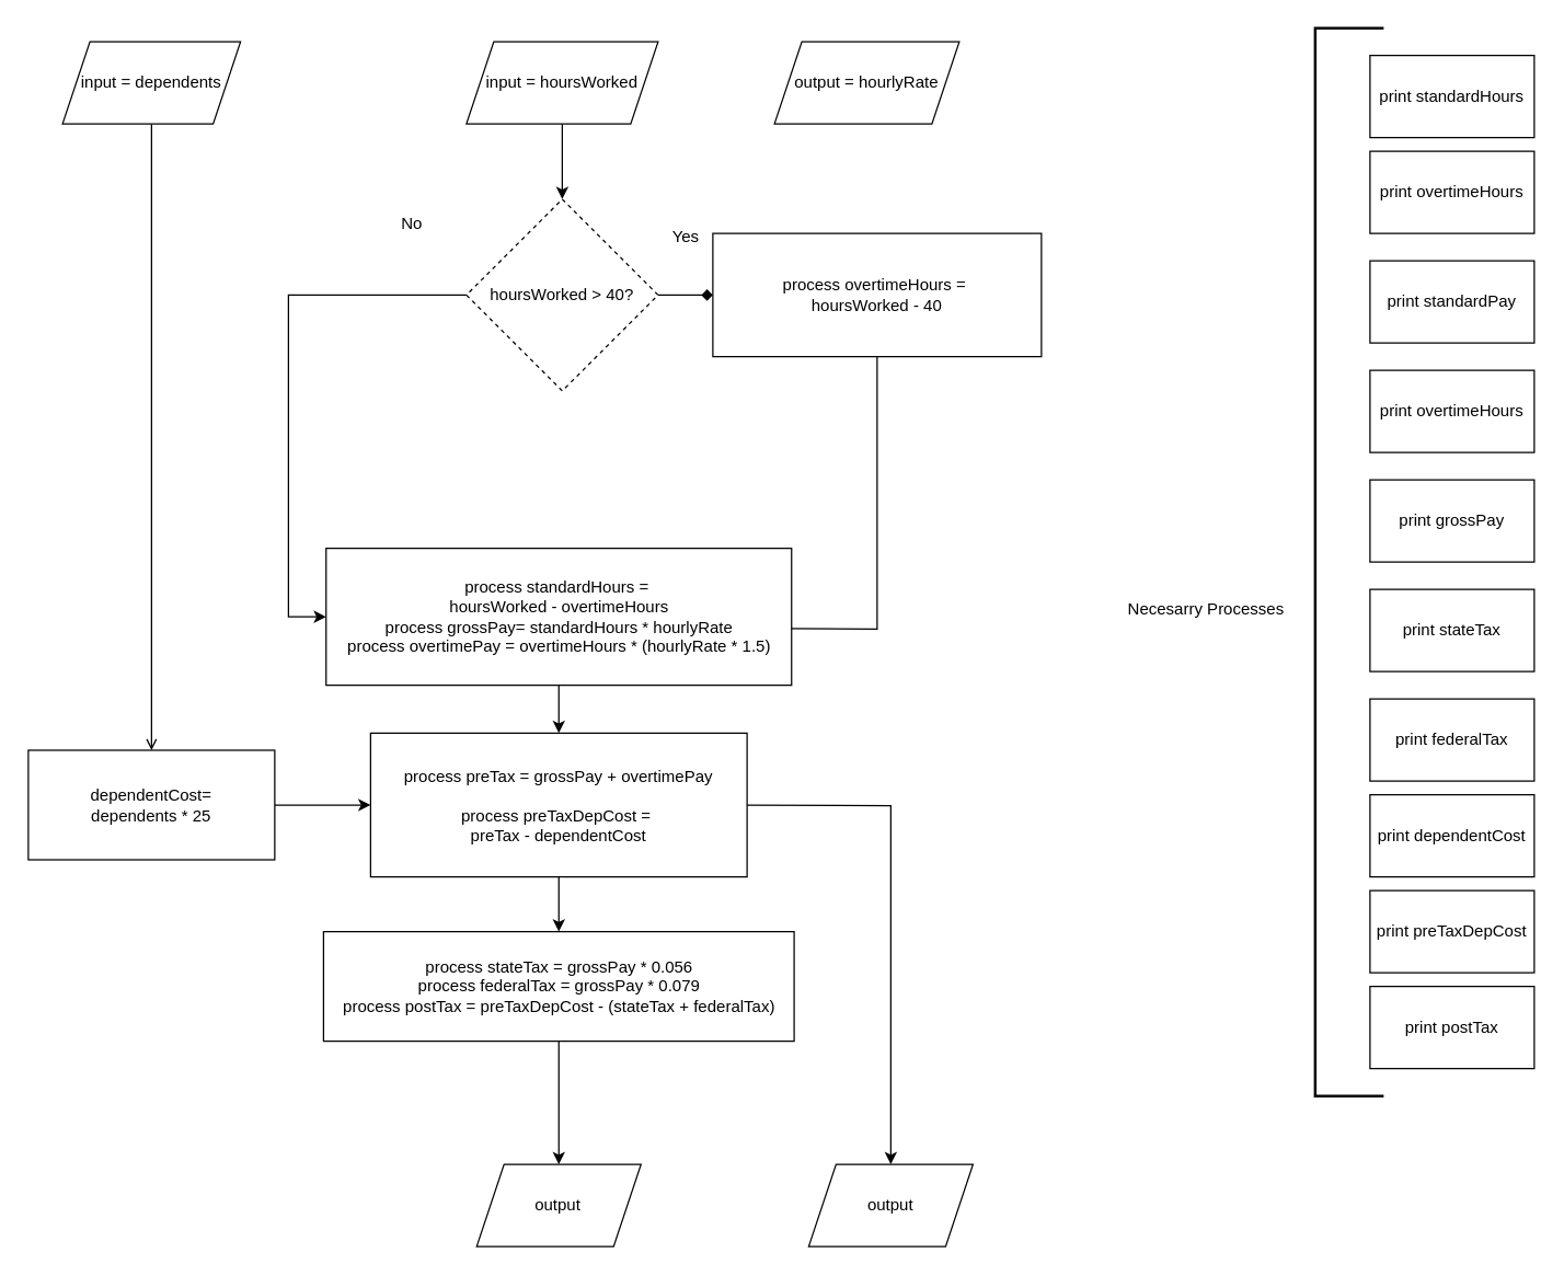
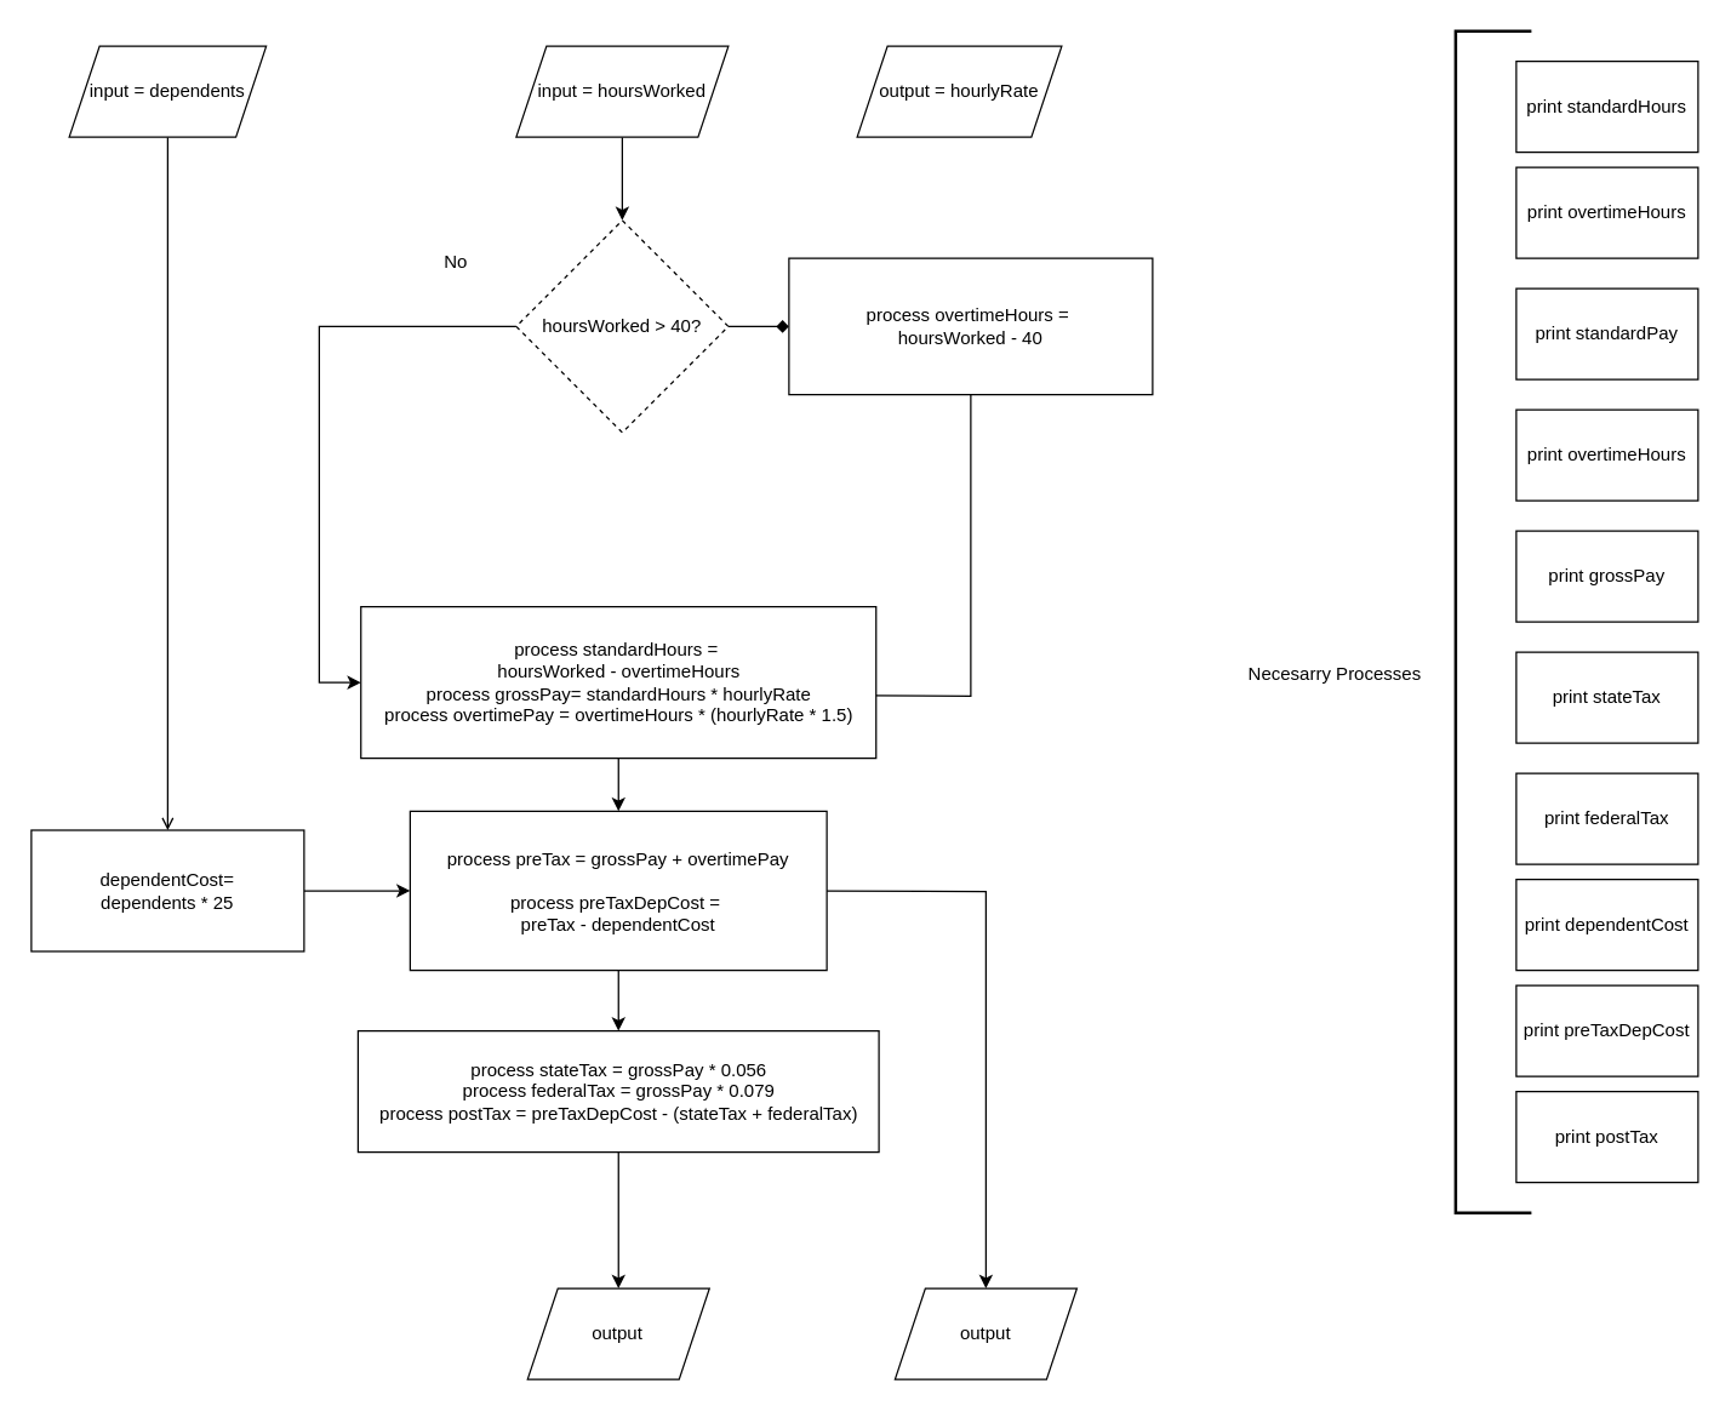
  <mxCell id="0" />
  <mxCell id="1" parent="0" />
  <mxCell id="2" value="" style="edgeStyle=orthogonalEdgeStyle;rounded=0;orthogonalLoop=1;jettySize=auto;html=1;exitX=0.5;exitY=1;exitDx=0;exitDy=0;entryX=0.5;entryY=0;entryDx=0;entryDy=0;endArrow=open;" edge="1" parent="1" source="3" target="29"><mxGeometry relative="1" as="geometry"><mxPoint x="-100" y="140" as="targetPoint" /></mxGeometry></mxCell>
  <mxCell id="3" value="input = dependents" style="rounded=0;whiteSpace=wrap;html=1;shape=parallelogram;perimeter=parallelogramPerimeter;fixedSize=1;" vertex="1" parent="1"><mxGeometry x="45" y="30" width="130" height="60" as="geometry" /></mxCell>
  <mxCell id="4" value="" style="edgeStyle=orthogonalEdgeStyle;rounded=0;orthogonalLoop=1;jettySize=auto;html=1;" edge="1" parent="1" source="5" target="20"><mxGeometry relative="1" as="geometry" /></mxCell>
  <mxCell id="5" value="input = hoursWorked" style="rounded=0;whiteSpace=wrap;html=1;shape=parallelogram;perimeter=parallelogramPerimeter;fixedSize=1;" vertex="1" parent="1"><mxGeometry x="340" y="30" width="140" height="60" as="geometry" /></mxCell>
  <mxCell id="6" value="output = hourlyRate" style="rounded=0;whiteSpace=wrap;html=1;shape=parallelogram;perimeter=parallelogramPerimeter;fixedSize=1;" vertex="1" parent="1"><mxGeometry x="565" y="30" width="135" height="60" as="geometry" /></mxCell>
  <mxCell id="7" value="print federalTax" style="rounded=0;whiteSpace=wrap;html=1;" vertex="1" parent="1"><mxGeometry x="1000" y="510" width="120" height="60" as="geometry" /></mxCell>
  <mxCell id="8" value="print stateTax" style="rounded=0;whiteSpace=wrap;html=1;" vertex="1" parent="1"><mxGeometry x="1000" y="430" width="120" height="60" as="geometry" /></mxCell>
  <mxCell id="9" value="print grossPay" style="rounded=0;whiteSpace=wrap;html=1;" vertex="1" parent="1"><mxGeometry x="1000" y="350" width="120" height="60" as="geometry" /></mxCell>
  <mxCell id="10" value="print overtimeHours" style="rounded=0;whiteSpace=wrap;html=1;" vertex="1" parent="1"><mxGeometry x="1000" y="270" width="120" height="60" as="geometry" /></mxCell>
  <mxCell id="11" value="print standardPay" style="rounded=0;whiteSpace=wrap;html=1;" vertex="1" parent="1"><mxGeometry x="1000" y="190" width="120" height="60" as="geometry" /></mxCell>
  <mxCell id="12" value="print overtimeHours" style="rounded=0;whiteSpace=wrap;html=1;" vertex="1" parent="1"><mxGeometry x="1000" y="110" width="120" height="60" as="geometry" /></mxCell>
  <mxCell id="13" value="print standardHours" style="rounded=0;whiteSpace=wrap;html=1;" vertex="1" parent="1"><mxGeometry x="1000" y="40" width="120" height="60" as="geometry" /></mxCell>
  <mxCell id="14" value="print dependentCost" style="rounded=0;whiteSpace=wrap;html=1;" vertex="1" parent="1"><mxGeometry x="1000" y="580" width="120" height="60" as="geometry" /></mxCell>
  <mxCell id="15" value="print preTaxDepCost" style="rounded=0;whiteSpace=wrap;html=1;" vertex="1" parent="1"><mxGeometry x="1000" y="650" width="120" height="60" as="geometry" /></mxCell>
  <mxCell id="16" value="print postTax" style="rounded=0;whiteSpace=wrap;html=1;" vertex="1" parent="1"><mxGeometry x="1000" y="720" width="120" height="60" as="geometry" /></mxCell>
  <mxCell id="17" value="process overtimeHours =&amp;nbsp;&lt;br&gt;hoursWorked - 40" style="shape=label;whiteSpace=wrap;html=1;fixedSize=1;rounded=0;" vertex="1" parent="1"><mxGeometry x="520" y="170" width="240" height="90" as="geometry" /></mxCell>
  <mxCell id="18" value="" style="edgeStyle=orthogonalEdgeStyle;rounded=0;orthogonalLoop=1;jettySize=auto;html=1;endArrow=diamond;" edge="1" parent="1" source="20" target="17"><mxGeometry relative="1" as="geometry" /></mxCell>
  <mxCell id="19" style="edgeStyle=orthogonalEdgeStyle;rounded=0;orthogonalLoop=1;jettySize=auto;html=1;entryX=0;entryY=0.5;entryDx=0;entryDy=0;exitX=0;exitY=0.5;exitDx=0;exitDy=0;" edge="1" parent="1" source="20" target="27"><mxGeometry relative="1" as="geometry"><mxPoint x="259.95" y="510" as="targetPoint" /><mxPoint x="340.003" y="330.053" as="sourcePoint" /><Array as="points"><mxPoint x="210" y="215" /><mxPoint x="210" y="450" /></Array></mxGeometry></mxCell>
  <mxCell id="20" value="hoursWorked &amp;gt; 40?" style="rhombus;whiteSpace=wrap;html=1;dashed=1;" vertex="1" parent="1"><mxGeometry x="340" y="145" width="140" height="140" as="geometry" /></mxCell>
  <mxCell id="21" value="" style="edgeStyle=orthogonalEdgeStyle;rounded=0;orthogonalLoop=1;jettySize=auto;html=1;" edge="1" parent="1" source="22" target="25"><mxGeometry relative="1" as="geometry" /></mxCell>
  <mxCell id="22" value="&lt;span style=&quot;background-color: initial;&quot;&gt;process preTax = grossPay + overtimePay&lt;br&gt;&lt;br&gt;process preTaxDepCost =&amp;nbsp;&lt;/span&gt;&lt;div&gt;preTax - dependentCost&lt;/div&gt;" style="shape=label;whiteSpace=wrap;html=1;fixedSize=1;rounded=0;" vertex="1" parent="1"><mxGeometry x="270" y="535" width="275" height="105" as="geometry" /></mxCell>
  <mxCell id="23" value="" style="endArrow=classic;html=1;rounded=0;exitX=0.5;exitY=1;exitDx=0;exitDy=0;entryX=0.964;entryY=0.585;entryDx=0;entryDy=0;entryPerimeter=0;" edge="1" parent="1" source="17" target="27"><mxGeometry width="50" height="50" relative="1" as="geometry"><mxPoint x="470" y="420" as="sourcePoint" /><mxPoint x="410" y="420" as="targetPoint" /><Array as="points"><mxPoint x="640" y="459" /></Array></mxGeometry></mxCell>
  <mxCell id="24" value="" style="edgeStyle=orthogonalEdgeStyle;rounded=0;orthogonalLoop=1;jettySize=auto;html=1;" edge="1" parent="1" source="25" target="34"><mxGeometry relative="1" as="geometry" /></mxCell>
  <mxCell id="25" value="process stateTax = grossPay * 0.056&lt;div&gt;process federalTax = grossPay * 0.079&lt;/div&gt;&lt;div&gt;process postTax = preTaxDepCost - (stateTax + federalTax)&lt;/div&gt;" style="shape=label;whiteSpace=wrap;html=1;fixedSize=1;rounded=0;" vertex="1" parent="1"><mxGeometry x="235.63" y="680" width="343.75" height="80" as="geometry" /></mxCell>
  <mxCell id="26" value="" style="edgeStyle=orthogonalEdgeStyle;rounded=0;orthogonalLoop=1;jettySize=auto;html=1;" edge="1" parent="1" source="27" target="22"><mxGeometry relative="1" as="geometry" /></mxCell>
  <mxCell id="27" value="&lt;div&gt;process standardHours =&amp;nbsp;&lt;br&gt;hoursWorked - overtimeHours&lt;br&gt;process grossPay= standardHours * hourlyRate&lt;/div&gt;&lt;div&gt;process overtimePay = overtimeHours * (hourlyRate * 1.5)&lt;br&gt;&lt;/div&gt;" style="shape=label;whiteSpace=wrap;html=1;fixedSize=1;rounded=0;" vertex="1" parent="1"><mxGeometry x="237.5" y="400" width="340" height="100" as="geometry" /></mxCell>
  <mxCell id="28" value="" style="edgeStyle=orthogonalEdgeStyle;rounded=0;orthogonalLoop=1;jettySize=auto;html=1;" edge="1" parent="1" source="29" target="22"><mxGeometry relative="1" as="geometry" /></mxCell>
  <mxCell id="29" value="dependentCost= &lt;br&gt;dependents * 25" style="shape=label;whiteSpace=wrap;html=1;fixedSize=1;rounded=0;" vertex="1" parent="1"><mxGeometry x="20" y="547.5" width="180" height="80" as="geometry" /></mxCell>
- <mxCell id="30" value="Yes" style="text;html=1;align=center;verticalAlign=middle;resizable=0;points=[];autosize=1;strokeColor=none;fillColor=none;" vertex="1" parent="1"><mxGeometry x="480" y="158" width="40" height="30" as="geometry" /></mxCell>
- <mxCell id="31" value="No" style="text;html=1;align=center;verticalAlign=middle;resizable=0;points=[];autosize=1;strokeColor=none;fillColor=none;" vertex="1" parent="1"><mxGeometry x="280" y="148" width="40" height="30" as="geometry" /></mxCell>
+ <mxCell id="31" value="No" style="text;html=1;align=center;verticalAlign=middle;resizable=0;points=[];autosize=1;strokeColor=none;fillColor=none;" vertex="1" parent="1"><mxGeometry x="280" y="158" width="40" height="30" as="geometry" /></mxCell>
  <mxCell id="32" value="" style="endArrow=classic;html=1;rounded=0;exitX=1;exitY=0.5;exitDx=0;exitDy=0;entryX=0.5;entryY=0;entryDx=0;entryDy=0;" edge="1" parent="1" source="22" target="33"><mxGeometry width="50" height="50" relative="1" as="geometry"><mxPoint x="440" y="680" as="sourcePoint" /><mxPoint x="650" y="870" as="targetPoint" /><Array as="points"><mxPoint x="650" y="588" /></Array></mxGeometry></mxCell>
  <mxCell id="33" value="output" style="rounded=0;whiteSpace=wrap;html=1;shape=parallelogram;perimeter=parallelogramPerimeter;fixedSize=1;" vertex="1" parent="1"><mxGeometry x="590" y="850" width="120" height="60" as="geometry" /></mxCell>
  <mxCell id="34" value="output" style="whiteSpace=wrap;html=1;shape=parallelogram;perimeter=parallelogramPerimeter;fixedSize=1;" vertex="1" parent="1"><mxGeometry x="347.495" y="850" width="120" height="60" as="geometry" /></mxCell>
  <mxCell id="35" value="Necesarry Processes" style="text;html=1;align=center;verticalAlign=middle;resizable=0;points=[];autosize=1;strokeColor=none;fillColor=none;" vertex="1" parent="1"><mxGeometry x="810" y="430" width="140" height="30" as="geometry" /></mxCell>
  <mxCell id="36" value="" style="strokeWidth=2;html=1;shape=mxgraph.flowchart.annotation_1;align=left;pointerEvents=1;" vertex="1" parent="1"><mxGeometry x="960" width="50" height="780" as="geometry" y="20" /></mxCell>
